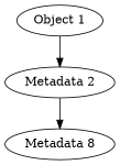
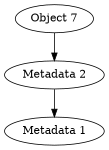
  digraph {
    fontname="DejaVu Serif"
    node [fontname="DejaVu Serif"]
    edge [fontname="DejaVu Serif"]
-   n1 [label="Object 1"]
+   n1 [label="Object 7"]
    n2 [label="Metadata 2"]
-   n3 [label="Metadata 8"]
+   n3 [label="Metadata 1"]
    n1 -> n2
    n2 -> n3
  }
